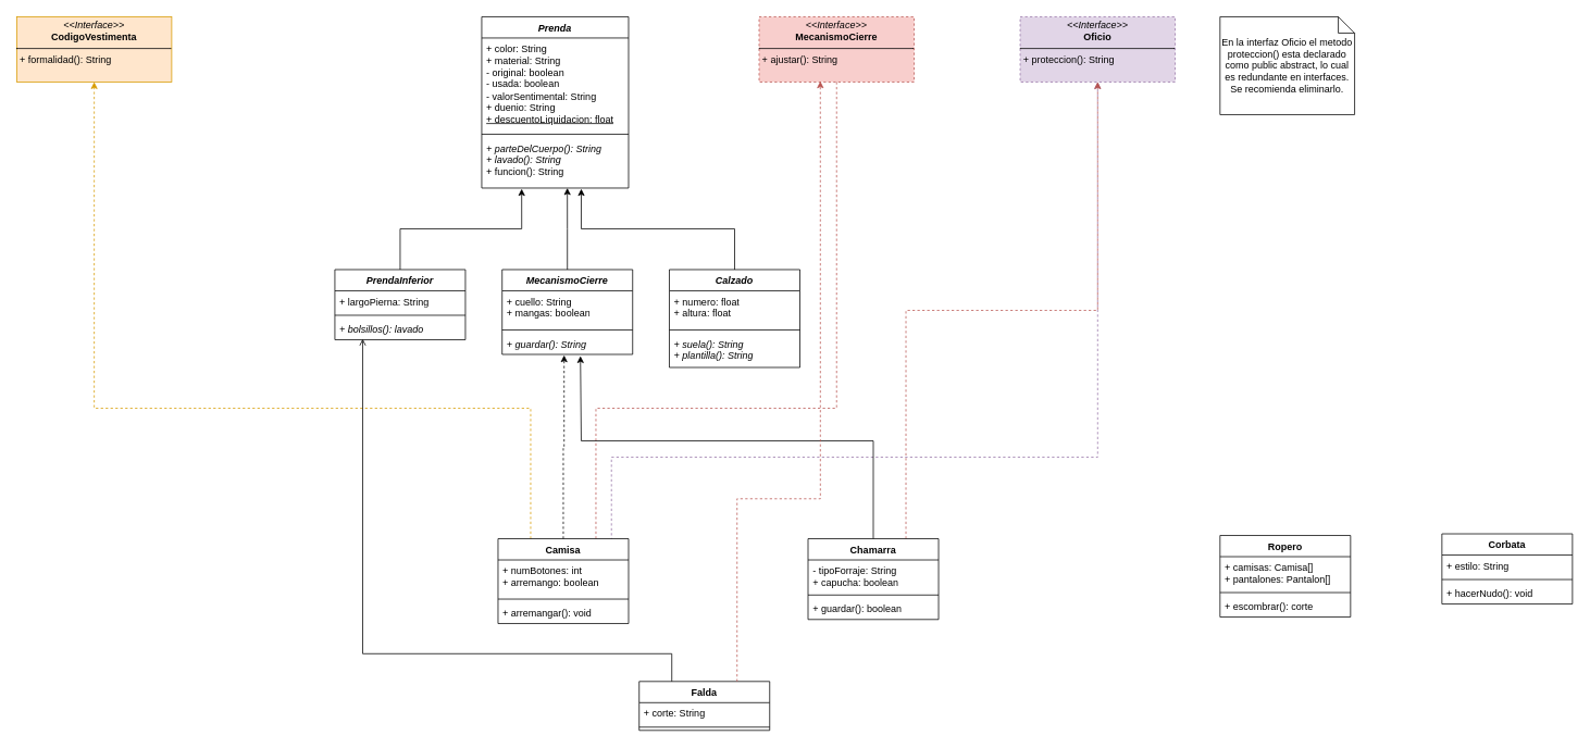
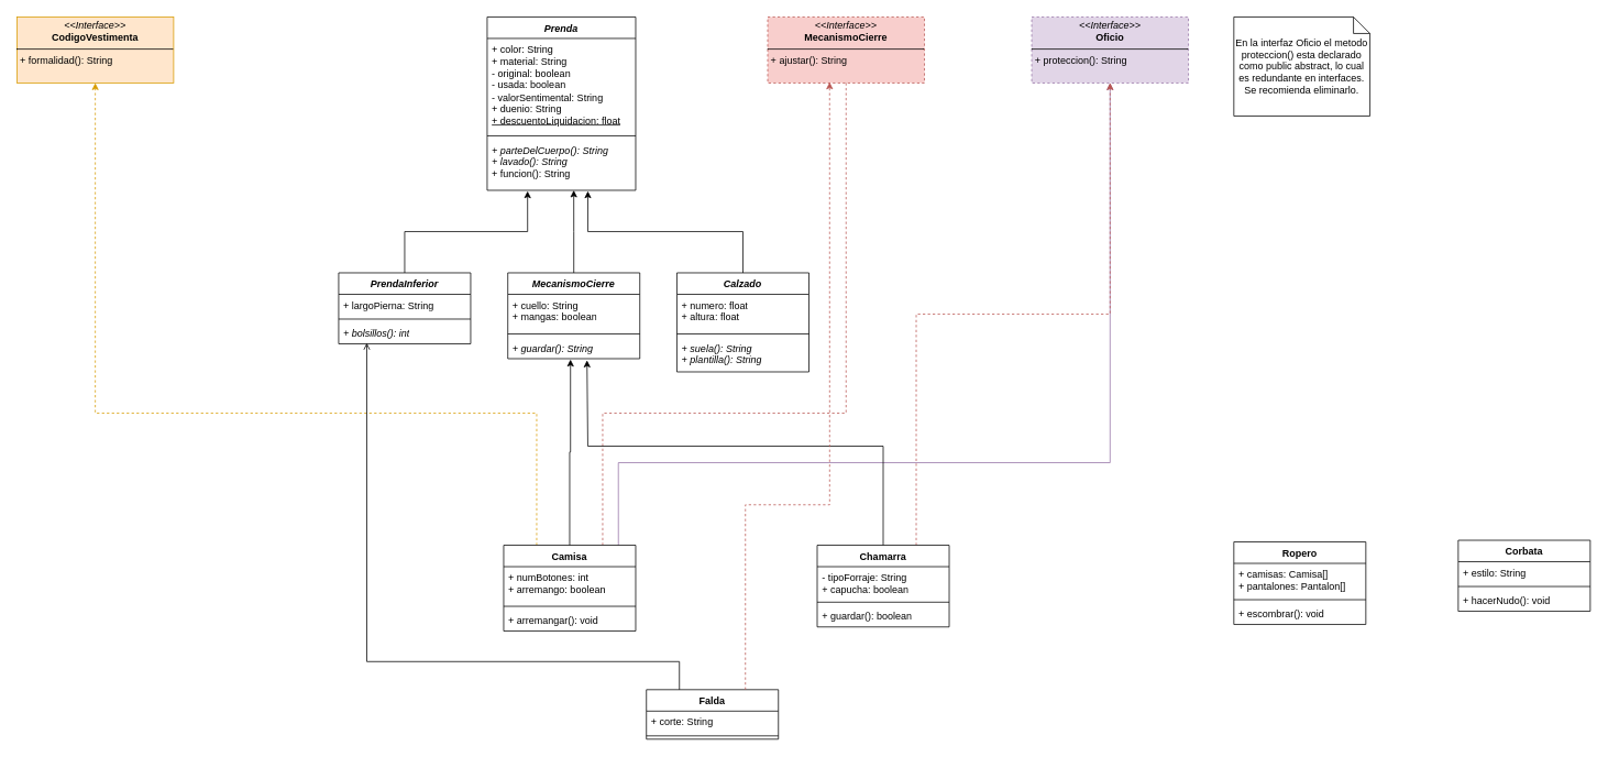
  <mxCell id="0" />
  <mxCell id="1" parent="0" />
  <mxCell id="2" value="&lt;i&gt;Prenda&lt;/i&gt;" style="swimlane;fontStyle=1;align=center;verticalAlign=top;childLayout=stackLayout;horizontal=1;startSize=26;horizontalStack=0;resizeParent=1;resizeParentMax=0;resizeLast=0;collapsible=1;marginBottom=0;whiteSpace=wrap;html=1;" vertex="1" parent="1"><mxGeometry x="590" y="20" width="180" height="210" as="geometry" /></mxCell>
  <mxCell id="3" value="+ color: String&lt;div&gt;+ material: String&lt;/div&gt;&lt;div&gt;- original: boolean&lt;/div&gt;&lt;div&gt;- usada: boolean&lt;/div&gt;&lt;div&gt;- valorSentimental: String&lt;/div&gt;&lt;div&gt;+ duenio: String&lt;/div&gt;&lt;div&gt;&lt;u&gt;+ descuentoLiquidacion: float&lt;/u&gt;&lt;/div&gt;" style="text;strokeColor=none;fillColor=none;align=left;verticalAlign=top;spacingLeft=4;spacingRight=4;overflow=hidden;rotatable=0;points=[[0,0.5],[1,0.5]];portConstraint=eastwest;whiteSpace=wrap;html=1;" vertex="1" parent="2"><mxGeometry y="26" width="180" height="114" as="geometry" /></mxCell>
  <mxCell id="4" value="" style="line;strokeWidth=1;fillColor=none;align=left;verticalAlign=middle;spacingTop=-1;spacingLeft=3;spacingRight=3;rotatable=0;labelPosition=right;points=[];portConstraint=eastwest;strokeColor=inherit;" vertex="1" parent="2"><mxGeometry y="140" width="180" height="8" as="geometry" /></mxCell>
  <mxCell id="5" value="&lt;i&gt;+ parteDelCuerpo(): String&lt;/i&gt;&lt;div&gt;&lt;i&gt;+ lavado(): String&lt;/i&gt;&lt;/div&gt;&lt;div&gt;+ funcion(): String&lt;/div&gt;" style="text;strokeColor=none;fillColor=none;align=left;verticalAlign=top;spacingLeft=4;spacingRight=4;overflow=hidden;rotatable=0;points=[[0,0.5],[1,0.5]];portConstraint=eastwest;whiteSpace=wrap;html=1;" vertex="1" parent="2"><mxGeometry y="148" width="180" height="62" as="geometry" /></mxCell>
  <mxCell id="6" value="&lt;i&gt;PrendaInferior&lt;/i&gt;" style="swimlane;fontStyle=1;align=center;verticalAlign=top;childLayout=stackLayout;horizontal=1;startSize=26;horizontalStack=0;resizeParent=1;resizeParentMax=0;resizeLast=0;collapsible=1;marginBottom=0;whiteSpace=wrap;html=1;" vertex="1" parent="1"><mxGeometry x="410" y="330" width="160" height="86" as="geometry" /></mxCell>
  <mxCell id="7" value="+ largoPierna: String" style="text;strokeColor=none;fillColor=none;align=left;verticalAlign=top;spacingLeft=4;spacingRight=4;overflow=hidden;rotatable=0;points=[[0,0.5],[1,0.5]];portConstraint=eastwest;whiteSpace=wrap;html=1;" vertex="1" parent="6"><mxGeometry y="26" width="160" height="26" as="geometry" /></mxCell>
  <mxCell id="8" value="" style="line;strokeWidth=1;fillColor=none;align=left;verticalAlign=middle;spacingTop=-1;spacingLeft=3;spacingRight=3;rotatable=0;labelPosition=right;points=[];portConstraint=eastwest;strokeColor=inherit;" vertex="1" parent="6"><mxGeometry y="52" width="160" height="8" as="geometry" /></mxCell>
- <mxCell id="9" value="&lt;i&gt;+ bolsillos(): lavado&lt;/i&gt;" style="text;strokeColor=none;fillColor=none;align=left;verticalAlign=top;spacingLeft=4;spacingRight=4;overflow=hidden;rotatable=0;points=[[0,0.5],[1,0.5]];portConstraint=eastwest;whiteSpace=wrap;html=1;" vertex="1" parent="6"><mxGeometry y="60" width="160" height="26" as="geometry" /></mxCell>
+ <mxCell id="9" value="&lt;i&gt;+ bolsillos(): int&lt;/i&gt;" style="text;strokeColor=none;fillColor=none;align=left;verticalAlign=top;spacingLeft=4;spacingRight=4;overflow=hidden;rotatable=0;points=[[0,0.5],[1,0.5]];portConstraint=eastwest;whiteSpace=wrap;html=1;" vertex="1" parent="6"><mxGeometry y="60" width="160" height="26" as="geometry" /></mxCell>
  <mxCell id="10" value="&lt;i&gt;MecanismoCierre&lt;/i&gt;" style="swimlane;fontStyle=1;align=center;verticalAlign=top;childLayout=stackLayout;horizontal=1;startSize=26;horizontalStack=0;resizeParent=1;resizeParentMax=0;resizeLast=0;collapsible=1;marginBottom=0;whiteSpace=wrap;html=1;" vertex="1" parent="1"><mxGeometry x="615" y="330" width="160" height="104" as="geometry" /></mxCell>
  <mxCell id="11" value="+ cuello: String&lt;div&gt;+ mangas: boolean&lt;/div&gt;" style="text;strokeColor=none;fillColor=none;align=left;verticalAlign=top;spacingLeft=4;spacingRight=4;overflow=hidden;rotatable=0;points=[[0,0.5],[1,0.5]];portConstraint=eastwest;whiteSpace=wrap;html=1;" vertex="1" parent="10"><mxGeometry y="26" width="160" height="44" as="geometry" /></mxCell>
  <mxCell id="12" value="" style="line;strokeWidth=1;fillColor=none;align=left;verticalAlign=middle;spacingTop=-1;spacingLeft=3;spacingRight=3;rotatable=0;labelPosition=right;points=[];portConstraint=eastwest;strokeColor=inherit;" vertex="1" parent="10"><mxGeometry y="70" width="160" height="8" as="geometry" /></mxCell>
  <mxCell id="13" value="&lt;i&gt;+ guardar(): String&lt;/i&gt;" style="text;strokeColor=none;fillColor=none;align=left;verticalAlign=top;spacingLeft=4;spacingRight=4;overflow=hidden;rotatable=0;points=[[0,0.5],[1,0.5]];portConstraint=eastwest;whiteSpace=wrap;html=1;" vertex="1" parent="10"><mxGeometry y="78" width="160" height="26" as="geometry" /></mxCell>
  <mxCell id="14" style="edgeStyle=orthogonalEdgeStyle;rounded=0;orthogonalLoop=1;jettySize=auto;html=1;exitX=0.5;exitY=0;exitDx=0;exitDy=0;entryX=0.272;entryY=1.016;entryDx=0;entryDy=0;entryPerimeter=0;" edge="1" parent="1" source="6" target="5"><mxGeometry relative="1" as="geometry" /></mxCell>
  <mxCell id="15" style="edgeStyle=orthogonalEdgeStyle;rounded=0;orthogonalLoop=1;jettySize=auto;html=1;exitX=0.5;exitY=0;exitDx=0;exitDy=0;entryX=0.583;entryY=1;entryDx=0;entryDy=0;entryPerimeter=0;" edge="1" parent="1" source="10" target="5"><mxGeometry relative="1" as="geometry" /></mxCell>
  <mxCell id="16" value="&lt;i&gt;Calzado&lt;/i&gt;" style="swimlane;fontStyle=1;align=center;verticalAlign=top;childLayout=stackLayout;horizontal=1;startSize=26;horizontalStack=0;resizeParent=1;resizeParentMax=0;resizeLast=0;collapsible=1;marginBottom=0;whiteSpace=wrap;html=1;" vertex="1" parent="1"><mxGeometry x="820" y="330" width="160" height="120" as="geometry" /></mxCell>
  <mxCell id="17" value="+ numero: float&lt;div&gt;+ altura: float&lt;/div&gt;" style="text;strokeColor=none;fillColor=none;align=left;verticalAlign=top;spacingLeft=4;spacingRight=4;overflow=hidden;rotatable=0;points=[[0,0.5],[1,0.5]];portConstraint=eastwest;whiteSpace=wrap;html=1;" vertex="1" parent="16"><mxGeometry y="26" width="160" height="44" as="geometry" /></mxCell>
  <mxCell id="18" value="" style="line;strokeWidth=1;fillColor=none;align=left;verticalAlign=middle;spacingTop=-1;spacingLeft=3;spacingRight=3;rotatable=0;labelPosition=right;points=[];portConstraint=eastwest;strokeColor=inherit;" vertex="1" parent="16"><mxGeometry y="70" width="160" height="8" as="geometry" /></mxCell>
  <mxCell id="19" value="&lt;i&gt;+ suela(): String&lt;/i&gt;&lt;div&gt;&lt;i&gt;+ plantilla(): String&lt;/i&gt;&lt;/div&gt;" style="text;strokeColor=none;fillColor=none;align=left;verticalAlign=top;spacingLeft=4;spacingRight=4;overflow=hidden;rotatable=0;points=[[0,0.5],[1,0.5]];portConstraint=eastwest;whiteSpace=wrap;html=1;" vertex="1" parent="16"><mxGeometry y="78" width="160" height="42" as="geometry" /></mxCell>
  <mxCell id="20" style="edgeStyle=orthogonalEdgeStyle;rounded=0;orthogonalLoop=1;jettySize=auto;html=1;exitX=0.5;exitY=0;exitDx=0;exitDy=0;entryX=0.678;entryY=1.016;entryDx=0;entryDy=0;entryPerimeter=0;" edge="1" parent="1" source="16" target="5"><mxGeometry relative="1" as="geometry" /></mxCell>
  <mxCell id="21" value="&lt;p style=&quot;margin:0px;margin-top:4px;text-align:center;&quot;&gt;&lt;i&gt;&amp;lt;&amp;lt;Interface&amp;gt;&amp;gt;&lt;/i&gt;&lt;br&gt;&lt;b&gt;CodigoVestimenta&lt;/b&gt;&lt;/p&gt;&lt;hr size=&quot;1&quot; style=&quot;border-style:solid;&quot;&gt;&lt;p style=&quot;margin:0px;margin-left:4px;&quot;&gt;+ formalidad(): String&lt;br&gt;&lt;/p&gt;" style="verticalAlign=top;align=left;overflow=fill;html=1;whiteSpace=wrap;fillColor=#ffe6cc;strokeColor=#d79b00;" vertex="1" parent="1"><mxGeometry x="20" y="20" width="190" height="80" as="geometry" /></mxCell>
  <mxCell id="22" value="&lt;p style=&quot;margin:0px;margin-top:4px;text-align:center;&quot;&gt;&lt;i&gt;&amp;lt;&amp;lt;Interface&amp;gt;&amp;gt;&lt;/i&gt;&lt;br&gt;&lt;b&gt;MecanismoCierre&lt;/b&gt;&lt;/p&gt;&lt;hr size=&quot;1&quot; style=&quot;border-style:solid;&quot;&gt;&lt;p style=&quot;margin:0px;margin-left:4px;&quot;&gt;&lt;span style=&quot;background-color: initial;&quot;&gt;+ ajustar(): String&lt;/span&gt;&lt;/p&gt;" style="verticalAlign=top;align=left;overflow=fill;html=1;whiteSpace=wrap;fillColor=#f8cecc;strokeColor=#b85450;dashed=1;" vertex="1" parent="1"><mxGeometry x="930" y="20" width="190" height="80" as="geometry" /></mxCell>
  <mxCell id="23" value="&lt;p style=&quot;margin:0px;margin-top:4px;text-align:center;&quot;&gt;&lt;i&gt;&amp;lt;&amp;lt;Interface&amp;gt;&amp;gt;&lt;/i&gt;&lt;br&gt;&lt;b&gt;Oficio&lt;/b&gt;&lt;/p&gt;&lt;hr size=&quot;1&quot; style=&quot;border-style:solid;&quot;&gt;&lt;p style=&quot;margin:0px;margin-left:4px;&quot;&gt;+ proteccion(): String&lt;br&gt;&lt;/p&gt;" style="verticalAlign=top;align=left;overflow=fill;html=1;whiteSpace=wrap;fillColor=#e1d5e7;strokeColor=#9673a6;dashed=1;" vertex="1" parent="1"><mxGeometry x="1250" y="20" width="190" height="80" as="geometry" /></mxCell>
  <mxCell id="24" style="edgeStyle=orthogonalEdgeStyle;rounded=0;orthogonalLoop=1;jettySize=auto;html=1;exitX=0.25;exitY=0;exitDx=0;exitDy=0;entryX=0.5;entryY=1;entryDx=0;entryDy=0;dashed=1;fillColor=#ffe6cc;strokeColor=#d79b00;" edge="1" parent="1" source="27" target="21"><mxGeometry relative="1" as="geometry"><Array as="points"><mxPoint x="650" y="500" /><mxPoint x="115" y="500" /></Array></mxGeometry></mxCell>
  <mxCell id="25" style="edgeStyle=orthogonalEdgeStyle;rounded=0;orthogonalLoop=1;jettySize=auto;html=1;exitX=0.75;exitY=0;exitDx=0;exitDy=0;entryX=0.5;entryY=1;entryDx=0;entryDy=0;dashed=1;fillColor=#f8cecc;strokeColor=#b85450;endArrow=none;" edge="1" parent="1" source="27" target="22"><mxGeometry relative="1" as="geometry"><Array as="points"><mxPoint x="730" y="500" /><mxPoint x="1025" y="500" /></Array></mxGeometry></mxCell>
- <mxCell id="26" style="edgeStyle=orthogonalEdgeStyle;rounded=0;orthogonalLoop=1;jettySize=auto;html=1;entryX=0.5;entryY=1;entryDx=0;entryDy=0;dashed=1;fillColor=#e1d5e7;strokeColor=#9673a6;exitX=0.869;exitY=0.019;exitDx=0;exitDy=0;exitPerimeter=0;" edge="1" parent="1" source="27" target="23"><mxGeometry relative="1" as="geometry"><mxPoint x="738" y="656" as="sourcePoint" /><Array as="points"><mxPoint x="749" y="560" /><mxPoint x="1345" y="560" /></Array></mxGeometry></mxCell>
+ <mxCell id="26" style="edgeStyle=orthogonalEdgeStyle;rounded=0;orthogonalLoop=1;jettySize=auto;html=1;entryX=0.5;entryY=1;entryDx=0;entryDy=0;dashed=0;fillColor=#e1d5e7;strokeColor=#9673a6;exitX=0.869;exitY=0.019;exitDx=0;exitDy=0;exitPerimeter=0;" edge="1" parent="1" source="27" target="23"><mxGeometry relative="1" as="geometry"><mxPoint x="738" y="656" as="sourcePoint" /><Array as="points"><mxPoint x="749" y="560" /><mxPoint x="1345" y="560" /></Array></mxGeometry></mxCell>
  <mxCell id="27" value="Camisa" style="swimlane;fontStyle=1;align=center;verticalAlign=top;childLayout=stackLayout;horizontal=1;startSize=26;horizontalStack=0;resizeParent=1;resizeParentMax=0;resizeLast=0;collapsible=1;marginBottom=0;whiteSpace=wrap;html=1;" vertex="1" parent="1"><mxGeometry x="610" y="660" width="160" height="104" as="geometry" /></mxCell>
  <mxCell id="28" value="+ numBotones: int&lt;div&gt;+ arremango: boolean&lt;/div&gt;" style="text;strokeColor=none;fillColor=none;align=left;verticalAlign=top;spacingLeft=4;spacingRight=4;overflow=hidden;rotatable=0;points=[[0,0.5],[1,0.5]];portConstraint=eastwest;whiteSpace=wrap;html=1;" vertex="1" parent="27"><mxGeometry y="26" width="160" height="44" as="geometry" /></mxCell>
  <mxCell id="29" value="" style="line;strokeWidth=1;fillColor=none;align=left;verticalAlign=middle;spacingTop=-1;spacingLeft=3;spacingRight=3;rotatable=0;labelPosition=right;points=[];portConstraint=eastwest;strokeColor=inherit;" vertex="1" parent="27"><mxGeometry y="70" width="160" height="8" as="geometry" /></mxCell>
  <mxCell id="30" value="+ arremangar(): void" style="text;strokeColor=none;fillColor=none;align=left;verticalAlign=top;spacingLeft=4;spacingRight=4;overflow=hidden;rotatable=0;points=[[0,0.5],[1,0.5]];portConstraint=eastwest;whiteSpace=wrap;html=1;" vertex="1" parent="27"><mxGeometry y="78" width="160" height="26" as="geometry" /></mxCell>
- <mxCell id="31" style="edgeStyle=orthogonalEdgeStyle;rounded=0;orthogonalLoop=1;jettySize=auto;html=1;exitX=0.5;exitY=0;exitDx=0;exitDy=0;entryX=0.475;entryY=1.038;entryDx=0;entryDy=0;entryPerimeter=0;dashed=1;" edge="1" parent="1" source="27" target="13"><mxGeometry relative="1" as="geometry" /></mxCell>
+ <mxCell id="31" style="edgeStyle=orthogonalEdgeStyle;rounded=0;orthogonalLoop=1;jettySize=auto;html=1;exitX=0.5;exitY=0;exitDx=0;exitDy=0;entryX=0.475;entryY=1.038;entryDx=0;entryDy=0;entryPerimeter=0;" edge="1" parent="1" source="27" target="13"><mxGeometry relative="1" as="geometry" /></mxCell>
  <mxCell id="32" value="En la interfaz Oficio el metodo proteccion() esta declarado como public abstract, lo cual es redundante en interfaces. Se recomienda eliminarlo." style="shape=note;size=20;whiteSpace=wrap;html=1;" vertex="1" parent="1"><mxGeometry x="1495" y="20" width="165" height="120" as="geometry" /></mxCell>
  <mxCell id="33" style="edgeStyle=orthogonalEdgeStyle;rounded=0;orthogonalLoop=1;jettySize=auto;html=1;exitX=0.75;exitY=0;exitDx=0;exitDy=0;fillColor=#f8cecc;strokeColor=#b85450;dashed=1;" edge="1" parent="1" source="34" target="23"><mxGeometry relative="1" as="geometry" /></mxCell>
  <mxCell id="34" value="Chamarra" style="swimlane;fontStyle=1;align=center;verticalAlign=top;childLayout=stackLayout;horizontal=1;startSize=26;horizontalStack=0;resizeParent=1;resizeParentMax=0;resizeLast=0;collapsible=1;marginBottom=0;whiteSpace=wrap;html=1;" vertex="1" parent="1"><mxGeometry x="990" y="660" width="160" height="99" as="geometry" /></mxCell>
  <mxCell id="35" value="- tipoForraje: String&lt;div&gt;+ capucha: boolean&lt;/div&gt;" style="text;strokeColor=none;fillColor=none;align=left;verticalAlign=top;spacingLeft=4;spacingRight=4;overflow=hidden;rotatable=0;points=[[0,0.5],[1,0.5]];portConstraint=eastwest;whiteSpace=wrap;html=1;" vertex="1" parent="34"><mxGeometry y="26" width="160" height="39" as="geometry" /></mxCell>
  <mxCell id="36" value="" style="line;strokeWidth=1;fillColor=none;align=left;verticalAlign=middle;spacingTop=-1;spacingLeft=3;spacingRight=3;rotatable=0;labelPosition=right;points=[];portConstraint=eastwest;strokeColor=inherit;" vertex="1" parent="34"><mxGeometry y="65" width="160" height="8" as="geometry" /></mxCell>
  <mxCell id="37" value="+ guardar(): boolean" style="text;strokeColor=none;fillColor=none;align=left;verticalAlign=top;spacingLeft=4;spacingRight=4;overflow=hidden;rotatable=0;points=[[0,0.5],[1,0.5]];portConstraint=eastwest;whiteSpace=wrap;html=1;" vertex="1" parent="34"><mxGeometry y="73" width="160" height="26" as="geometry" /></mxCell>
  <mxCell id="38" style="edgeStyle=orthogonalEdgeStyle;rounded=0;orthogonalLoop=1;jettySize=auto;html=1;exitX=0.5;exitY=0;exitDx=0;exitDy=0;entryX=0.6;entryY=1.077;entryDx=0;entryDy=0;entryPerimeter=0;" edge="1" parent="1" source="34" target="13"><mxGeometry relative="1" as="geometry"><Array as="points"><mxPoint x="1070" y="540" /><mxPoint x="712" y="540" /></Array></mxGeometry></mxCell>
  <mxCell id="39" value="Corbata" style="swimlane;fontStyle=1;align=center;verticalAlign=top;childLayout=stackLayout;horizontal=1;startSize=26;horizontalStack=0;resizeParent=1;resizeParentMax=0;resizeLast=0;collapsible=1;marginBottom=0;whiteSpace=wrap;html=1;" vertex="1" parent="1"><mxGeometry x="1767" y="654" width="160" height="86" as="geometry" /></mxCell>
  <mxCell id="40" value="+ estilo: String" style="text;strokeColor=none;fillColor=none;align=left;verticalAlign=top;spacingLeft=4;spacingRight=4;overflow=hidden;rotatable=0;points=[[0,0.5],[1,0.5]];portConstraint=eastwest;whiteSpace=wrap;html=1;" vertex="1" parent="39"><mxGeometry y="26" width="160" height="26" as="geometry" /></mxCell>
  <mxCell id="41" value="" style="line;strokeWidth=1;fillColor=none;align=left;verticalAlign=middle;spacingTop=-1;spacingLeft=3;spacingRight=3;rotatable=0;labelPosition=right;points=[];portConstraint=eastwest;strokeColor=inherit;" vertex="1" parent="39"><mxGeometry y="52" width="160" height="8" as="geometry" /></mxCell>
  <mxCell id="42" value="+ hacerNudo(): void" style="text;strokeColor=none;fillColor=none;align=left;verticalAlign=top;spacingLeft=4;spacingRight=4;overflow=hidden;rotatable=0;points=[[0,0.5],[1,0.5]];portConstraint=eastwest;whiteSpace=wrap;html=1;" vertex="1" parent="39"><mxGeometry y="60" width="160" height="26" as="geometry" /></mxCell>
  <mxCell id="43" value="Ropero" style="swimlane;fontStyle=1;align=center;verticalAlign=top;childLayout=stackLayout;horizontal=1;startSize=26;horizontalStack=0;resizeParent=1;resizeParentMax=0;resizeLast=0;collapsible=1;marginBottom=0;whiteSpace=wrap;html=1;" vertex="1" parent="1"><mxGeometry x="1495" y="656" width="160" height="100" as="geometry" /></mxCell>
  <mxCell id="44" value="+ camisas: Camisa[]&lt;div&gt;+ pantalones: Pantalon[]&lt;/div&gt;" style="text;strokeColor=none;fillColor=none;align=left;verticalAlign=top;spacingLeft=4;spacingRight=4;overflow=hidden;rotatable=0;points=[[0,0.5],[1,0.5]];portConstraint=eastwest;whiteSpace=wrap;html=1;" vertex="1" parent="43"><mxGeometry y="26" width="160" height="40" as="geometry" /></mxCell>
  <mxCell id="45" value="" style="line;strokeWidth=1;fillColor=none;align=left;verticalAlign=middle;spacingTop=-1;spacingLeft=3;spacingRight=3;rotatable=0;labelPosition=right;points=[];portConstraint=eastwest;strokeColor=inherit;" vertex="1" parent="43"><mxGeometry y="66" width="160" height="8" as="geometry" /></mxCell>
- <mxCell id="46" value="+ escombrar(): corte" style="text;strokeColor=none;fillColor=none;align=left;verticalAlign=top;spacingLeft=4;spacingRight=4;overflow=hidden;rotatable=0;points=[[0,0.5],[1,0.5]];portConstraint=eastwest;whiteSpace=wrap;html=1;" vertex="1" parent="43"><mxGeometry y="74" width="160" height="26" as="geometry" /></mxCell>
+ <mxCell id="46" value="+ escombrar(): void" style="text;strokeColor=none;fillColor=none;align=left;verticalAlign=top;spacingLeft=4;spacingRight=4;overflow=hidden;rotatable=0;points=[[0,0.5],[1,0.5]];portConstraint=eastwest;whiteSpace=wrap;html=1;" vertex="1" parent="43"><mxGeometry y="74" width="160" height="26" as="geometry" /></mxCell>
  <mxCell id="47" value="Falda" style="swimlane;fontStyle=1;align=center;verticalAlign=top;childLayout=stackLayout;horizontal=1;startSize=26;horizontalStack=0;resizeParent=1;resizeParentMax=0;resizeLast=0;collapsible=1;marginBottom=0;whiteSpace=wrap;html=1;" vertex="1" parent="1"><mxGeometry x="783" y="835" width="160" height="60" as="geometry" /></mxCell>
  <mxCell id="48" value="+ corte: String" style="text;strokeColor=none;fillColor=none;align=left;verticalAlign=top;spacingLeft=4;spacingRight=4;overflow=hidden;rotatable=0;points=[[0,0.5],[1,0.5]];portConstraint=eastwest;whiteSpace=wrap;html=1;" vertex="1" parent="47"><mxGeometry y="26" width="160" height="26" as="geometry" /></mxCell>
  <mxCell id="49" value="" style="line;strokeWidth=1;fillColor=none;align=left;verticalAlign=middle;spacingTop=-1;spacingLeft=3;spacingRight=3;rotatable=0;labelPosition=right;points=[];portConstraint=eastwest;strokeColor=inherit;" vertex="1" parent="47"><mxGeometry y="52" width="160" height="8" as="geometry" /></mxCell>
  <mxCell id="50" style="edgeStyle=orthogonalEdgeStyle;rounded=0;orthogonalLoop=1;jettySize=auto;html=1;exitX=0.25;exitY=0;exitDx=0;exitDy=0;entryX=0.213;entryY=0.962;entryDx=0;entryDy=0;entryPerimeter=0;endArrow=open;" edge="1" parent="1" source="47" target="9"><mxGeometry relative="1" as="geometry"><Array as="points"><mxPoint x="823" y="801" /><mxPoint x="444" y="801" /></Array></mxGeometry></mxCell>
  <mxCell id="51" style="edgeStyle=orthogonalEdgeStyle;rounded=0;orthogonalLoop=1;jettySize=auto;html=1;exitX=0.75;exitY=0;exitDx=0;exitDy=0;entryX=0.395;entryY=0.988;entryDx=0;entryDy=0;entryPerimeter=0;fillColor=#f8cecc;strokeColor=#b85450;dashed=1;" edge="1" parent="1" source="47" target="22"><mxGeometry relative="1" as="geometry"><Array as="points"><mxPoint x="903" y="611" /><mxPoint x="1005" y="611" /></Array></mxGeometry></mxCell>
